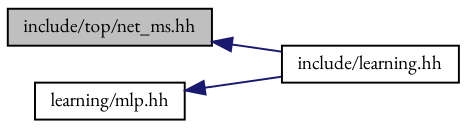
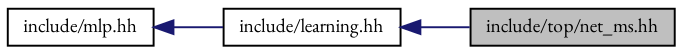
  digraph {
    fontname="EB Garamond"
    rankdir=LR
    node [color=black fillcolor=white fontname="EB Garamond" fontsize=10 shape=record style=filled]
    edge [color=midnightblue dir=back fontname="EB Garamond" fontsize=10 labelfontname=Helvetica labelfontsize=10 style=solid]
    n1 [fillcolor=grey75 fontcolor=black height=0.2 label="include/top/net_ms.hh" width=0.4]
    n2 [height=0.2 label="include/learning.hh" width=0.4]
-   n3 [height=0.2 label="learning/mlp.hh" width=0.4]
-   n1 -> n2
+   n3 [height=0.2 label="include/mlp.hh" width=0.4]
+   n2 -> n1
    n3 -> n2
  }
